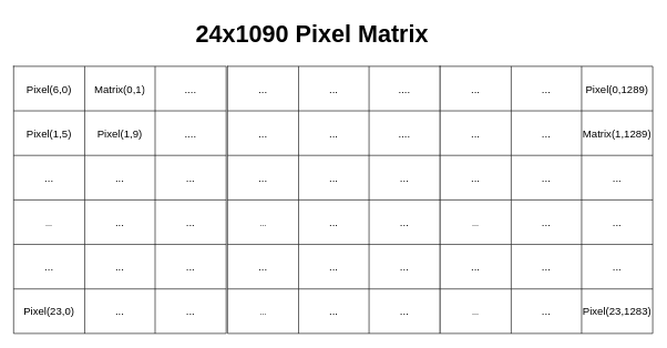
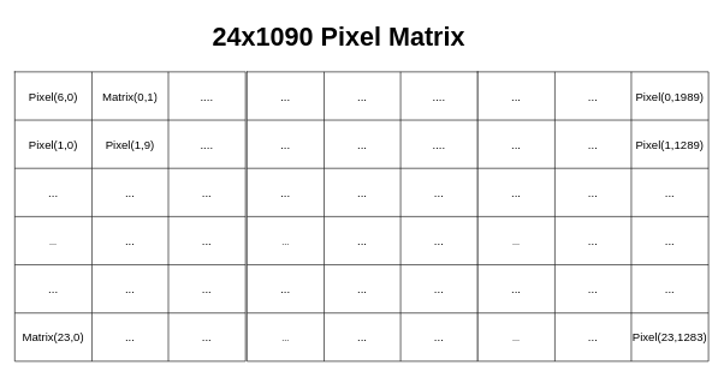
  <mxCell id="0" />
  <mxCell id="1" parent="0" />
  <mxCell id="2" value="" style="shape=table;startSize=0;container=1;collapsible=0;childLayout=tableLayout;fontSize=16;shadow=0;" parent="1" vertex="1"><mxGeometry x="342" y="99" width="320" height="402" as="geometry" /></mxCell>
  <mxCell id="3" value="" style="shape=tableRow;horizontal=0;startSize=0;swimlaneHead=0;swimlaneBody=0;strokeColor=inherit;top=0;left=0;bottom=0;right=0;collapsible=0;dropTarget=0;fillColor=none;points=[[0,0.5],[1,0.5]];portConstraint=eastwest;fontSize=16;" parent="2" vertex="1"><mxGeometry width="320" height="67" as="geometry" /></mxCell>
  <mxCell id="4" value="..." style="shape=partialRectangle;html=1;whiteSpace=wrap;connectable=0;strokeColor=inherit;overflow=hidden;fillColor=none;top=0;left=0;bottom=0;right=0;pointerEvents=1;fontSize=16;" parent="3" vertex="1"><mxGeometry width="107" height="67" as="geometry"><mxRectangle width="107" height="67" as="alternateBounds" /></mxGeometry></mxCell>
  <mxCell id="5" value="..." style="shape=partialRectangle;html=1;whiteSpace=wrap;connectable=0;strokeColor=inherit;overflow=hidden;fillColor=none;top=0;left=0;bottom=0;right=0;pointerEvents=1;fontSize=16;" parent="3" vertex="1"><mxGeometry x="107" width="106" height="67" as="geometry"><mxRectangle width="106" height="67" as="alternateBounds" /></mxGeometry></mxCell>
  <mxCell id="6" value="...." style="shape=partialRectangle;html=1;whiteSpace=wrap;connectable=0;strokeColor=inherit;overflow=hidden;fillColor=none;top=0;left=0;bottom=0;right=0;pointerEvents=1;fontSize=16;" parent="3" vertex="1"><mxGeometry x="213" width="107" height="67" as="geometry"><mxRectangle width="107" height="67" as="alternateBounds" /></mxGeometry></mxCell>
  <mxCell id="7" value="" style="shape=tableRow;horizontal=0;startSize=0;swimlaneHead=0;swimlaneBody=0;strokeColor=inherit;top=0;left=0;bottom=0;right=0;collapsible=0;dropTarget=0;fillColor=none;points=[[0,0.5],[1,0.5]];portConstraint=eastwest;fontSize=16;" parent="2" vertex="1"><mxGeometry y="67" width="320" height="67" as="geometry" /></mxCell>
  <mxCell id="8" value="..." style="shape=partialRectangle;html=1;whiteSpace=wrap;connectable=0;strokeColor=inherit;overflow=hidden;fillColor=none;top=0;left=0;bottom=0;right=0;pointerEvents=1;fontSize=16;" parent="7" vertex="1"><mxGeometry width="107" height="67" as="geometry"><mxRectangle width="107" height="67" as="alternateBounds" /></mxGeometry></mxCell>
  <mxCell id="9" value="..." style="shape=partialRectangle;html=1;whiteSpace=wrap;connectable=0;strokeColor=inherit;overflow=hidden;fillColor=none;top=0;left=0;bottom=0;right=0;pointerEvents=1;fontSize=16;" parent="7" vertex="1"><mxGeometry x="107" width="106" height="67" as="geometry"><mxRectangle width="106" height="67" as="alternateBounds" /></mxGeometry></mxCell>
  <mxCell id="10" value="...." style="shape=partialRectangle;html=1;whiteSpace=wrap;connectable=0;strokeColor=inherit;overflow=hidden;fillColor=none;top=0;left=0;bottom=0;right=0;pointerEvents=1;fontSize=16;" parent="7" vertex="1"><mxGeometry x="213" width="107" height="67" as="geometry"><mxRectangle width="107" height="67" as="alternateBounds" /></mxGeometry></mxCell>
  <mxCell id="11" value="" style="shape=tableRow;horizontal=0;startSize=0;swimlaneHead=0;swimlaneBody=0;strokeColor=inherit;top=0;left=0;bottom=0;right=0;collapsible=0;dropTarget=0;fillColor=none;points=[[0,0.5],[1,0.5]];portConstraint=eastwest;fontSize=16;" parent="2" vertex="1"><mxGeometry y="134" width="320" height="67" as="geometry" /></mxCell>
  <mxCell id="12" value="..." style="shape=partialRectangle;html=1;whiteSpace=wrap;connectable=0;strokeColor=inherit;overflow=hidden;fillColor=none;top=0;left=0;bottom=0;right=0;pointerEvents=1;fontSize=16;" parent="11" vertex="1"><mxGeometry width="107" height="67" as="geometry"><mxRectangle width="107" height="67" as="alternateBounds" /></mxGeometry></mxCell>
  <mxCell id="13" value="..." style="shape=partialRectangle;html=1;whiteSpace=wrap;connectable=0;strokeColor=inherit;overflow=hidden;fillColor=none;top=0;left=0;bottom=0;right=0;pointerEvents=1;fontSize=16;" parent="11" vertex="1"><mxGeometry x="107" width="106" height="67" as="geometry"><mxRectangle width="106" height="67" as="alternateBounds" /></mxGeometry></mxCell>
  <mxCell id="14" value="..." style="shape=partialRectangle;html=1;whiteSpace=wrap;connectable=0;strokeColor=inherit;overflow=hidden;fillColor=none;top=0;left=0;bottom=0;right=0;pointerEvents=1;fontSize=16;" parent="11" vertex="1"><mxGeometry x="213" width="107" height="67" as="geometry"><mxRectangle width="107" height="67" as="alternateBounds" /></mxGeometry></mxCell>
  <mxCell id="15" value="" style="shape=tableRow;horizontal=0;startSize=0;swimlaneHead=0;swimlaneBody=0;strokeColor=inherit;top=0;left=0;bottom=0;right=0;collapsible=0;dropTarget=0;fillColor=none;points=[[0,0.5],[1,0.5]];portConstraint=eastwest;fontSize=16;" parent="2" vertex="1"><mxGeometry y="201" width="320" height="67" as="geometry" /></mxCell>
  <mxCell id="16" value="&lt;font style=&quot;font-size: 12px;&quot;&gt;...&lt;/font&gt;" style="shape=partialRectangle;html=1;whiteSpace=wrap;connectable=0;strokeColor=inherit;overflow=hidden;fillColor=none;top=0;left=0;bottom=0;right=0;pointerEvents=1;fontSize=16;" parent="15" vertex="1"><mxGeometry width="107" height="67" as="geometry"><mxRectangle width="107" height="67" as="alternateBounds" /></mxGeometry></mxCell>
  <mxCell id="17" value="..." style="shape=partialRectangle;html=1;whiteSpace=wrap;connectable=0;strokeColor=inherit;overflow=hidden;fillColor=none;top=0;left=0;bottom=0;right=0;pointerEvents=1;fontSize=16;" parent="15" vertex="1"><mxGeometry x="107" width="106" height="67" as="geometry"><mxRectangle width="106" height="67" as="alternateBounds" /></mxGeometry></mxCell>
  <mxCell id="18" value="..." style="shape=partialRectangle;html=1;whiteSpace=wrap;connectable=0;strokeColor=inherit;overflow=hidden;fillColor=none;top=0;left=0;bottom=0;right=0;pointerEvents=1;fontSize=16;" parent="15" vertex="1"><mxGeometry x="213" width="107" height="67" as="geometry"><mxRectangle width="107" height="67" as="alternateBounds" /></mxGeometry></mxCell>
  <mxCell id="19" value="" style="shape=tableRow;horizontal=0;startSize=0;swimlaneHead=0;swimlaneBody=0;strokeColor=inherit;top=0;left=0;bottom=0;right=0;collapsible=0;dropTarget=0;fillColor=none;points=[[0,0.5],[1,0.5]];portConstraint=eastwest;fontSize=16;" parent="2" vertex="1"><mxGeometry y="268" width="320" height="67" as="geometry" /></mxCell>
  <mxCell id="20" value="..." style="shape=partialRectangle;html=1;whiteSpace=wrap;connectable=0;strokeColor=inherit;overflow=hidden;fillColor=none;top=0;left=0;bottom=0;right=0;pointerEvents=1;fontSize=16;" parent="19" vertex="1"><mxGeometry width="107" height="67" as="geometry"><mxRectangle width="107" height="67" as="alternateBounds" /></mxGeometry></mxCell>
  <mxCell id="21" value="..." style="shape=partialRectangle;html=1;whiteSpace=wrap;connectable=0;strokeColor=inherit;overflow=hidden;fillColor=none;top=0;left=0;bottom=0;right=0;pointerEvents=1;fontSize=16;" parent="19" vertex="1"><mxGeometry x="107" width="106" height="67" as="geometry"><mxRectangle width="106" height="67" as="alternateBounds" /></mxGeometry></mxCell>
  <mxCell id="22" value="..." style="shape=partialRectangle;html=1;whiteSpace=wrap;connectable=0;strokeColor=inherit;overflow=hidden;fillColor=none;top=0;left=0;bottom=0;right=0;pointerEvents=1;fontSize=16;" parent="19" vertex="1"><mxGeometry x="213" width="107" height="67" as="geometry"><mxRectangle width="107" height="67" as="alternateBounds" /></mxGeometry></mxCell>
  <mxCell id="23" value="" style="shape=tableRow;horizontal=0;startSize=0;swimlaneHead=0;swimlaneBody=0;strokeColor=inherit;top=0;left=0;bottom=0;right=0;collapsible=0;dropTarget=0;fillColor=none;points=[[0,0.5],[1,0.5]];portConstraint=eastwest;fontSize=16;" parent="2" vertex="1"><mxGeometry y="335" width="320" height="67" as="geometry" /></mxCell>
  <mxCell id="24" value="&lt;font style=&quot;font-size: 12px;&quot;&gt;...&lt;/font&gt;" style="shape=partialRectangle;html=1;whiteSpace=wrap;connectable=0;strokeColor=inherit;overflow=hidden;fillColor=none;top=0;left=0;bottom=0;right=0;pointerEvents=1;fontSize=16;" parent="23" vertex="1"><mxGeometry width="107" height="67" as="geometry"><mxRectangle width="107" height="67" as="alternateBounds" /></mxGeometry></mxCell>
  <mxCell id="25" value="..." style="shape=partialRectangle;html=1;whiteSpace=wrap;connectable=0;strokeColor=inherit;overflow=hidden;fillColor=none;top=0;left=0;bottom=0;right=0;pointerEvents=1;fontSize=16;" parent="23" vertex="1"><mxGeometry x="107" width="106" height="67" as="geometry"><mxRectangle width="106" height="67" as="alternateBounds" /></mxGeometry></mxCell>
  <mxCell id="26" value="..." style="shape=partialRectangle;html=1;whiteSpace=wrap;connectable=0;strokeColor=inherit;overflow=hidden;fillColor=none;top=0;left=0;bottom=0;right=0;pointerEvents=1;fontSize=16;" parent="23" vertex="1"><mxGeometry x="213" width="107" height="67" as="geometry"><mxRectangle width="107" height="67" as="alternateBounds" /></mxGeometry></mxCell>
  <mxCell id="27" value="" style="shape=table;startSize=0;container=1;collapsible=0;childLayout=tableLayout;fontSize=16;" parent="1" vertex="1"><mxGeometry x="20" y="99" width="320" height="402" as="geometry" /></mxCell>
  <mxCell id="28" value="" style="shape=tableRow;horizontal=0;startSize=0;swimlaneHead=0;swimlaneBody=0;strokeColor=inherit;top=0;left=0;bottom=0;right=0;collapsible=0;dropTarget=0;fillColor=none;points=[[0,0.5],[1,0.5]];portConstraint=eastwest;fontSize=16;" parent="27" vertex="1"><mxGeometry width="320" height="67" as="geometry" /></mxCell>
  <mxCell id="29" value="Pixel(6,0)" style="shape=partialRectangle;html=1;whiteSpace=wrap;connectable=0;strokeColor=inherit;overflow=hidden;fillColor=none;top=0;left=0;bottom=0;right=0;pointerEvents=1;fontSize=16;" parent="28" vertex="1"><mxGeometry width="107" height="67" as="geometry"><mxRectangle width="107" height="67" as="alternateBounds" /></mxGeometry></mxCell>
  <mxCell id="30" value="Matrix(0,1)" style="shape=partialRectangle;html=1;whiteSpace=wrap;connectable=0;strokeColor=inherit;overflow=hidden;fillColor=none;top=0;left=0;bottom=0;right=0;pointerEvents=1;fontSize=16;" parent="28" vertex="1"><mxGeometry x="107" width="106" height="67" as="geometry"><mxRectangle width="106" height="67" as="alternateBounds" /></mxGeometry></mxCell>
  <mxCell id="31" value="...." style="shape=partialRectangle;html=1;whiteSpace=wrap;connectable=0;strokeColor=inherit;overflow=hidden;fillColor=none;top=0;left=0;bottom=0;right=0;pointerEvents=1;fontSize=16;" parent="28" vertex="1"><mxGeometry x="213" width="107" height="67" as="geometry"><mxRectangle width="107" height="67" as="alternateBounds" /></mxGeometry></mxCell>
  <mxCell id="32" value="" style="shape=tableRow;horizontal=0;startSize=0;swimlaneHead=0;swimlaneBody=0;strokeColor=inherit;top=0;left=0;bottom=0;right=0;collapsible=0;dropTarget=0;fillColor=none;points=[[0,0.5],[1,0.5]];portConstraint=eastwest;fontSize=16;" parent="27" vertex="1"><mxGeometry y="67" width="320" height="67" as="geometry" /></mxCell>
- <mxCell id="33" value="Pixel(1,5)" style="shape=partialRectangle;html=1;whiteSpace=wrap;connectable=0;strokeColor=inherit;overflow=hidden;fillColor=none;top=0;left=0;bottom=0;right=0;pointerEvents=1;fontSize=16;" parent="32" vertex="1"><mxGeometry width="107" height="67" as="geometry"><mxRectangle width="107" height="67" as="alternateBounds" /></mxGeometry></mxCell>
+ <mxCell id="33" value="Pixel(1,0)" style="shape=partialRectangle;html=1;whiteSpace=wrap;connectable=0;strokeColor=inherit;overflow=hidden;fillColor=none;top=0;left=0;bottom=0;right=0;pointerEvents=1;fontSize=16;" parent="32" vertex="1"><mxGeometry width="107" height="67" as="geometry"><mxRectangle width="107" height="67" as="alternateBounds" /></mxGeometry></mxCell>
  <mxCell id="34" value="Pixel(1,9)" style="shape=partialRectangle;html=1;whiteSpace=wrap;connectable=0;strokeColor=inherit;overflow=hidden;fillColor=none;top=0;left=0;bottom=0;right=0;pointerEvents=1;fontSize=16;" parent="32" vertex="1"><mxGeometry x="107" width="106" height="67" as="geometry"><mxRectangle width="106" height="67" as="alternateBounds" /></mxGeometry></mxCell>
  <mxCell id="35" value="...." style="shape=partialRectangle;html=1;whiteSpace=wrap;connectable=0;strokeColor=inherit;overflow=hidden;fillColor=none;top=0;left=0;bottom=0;right=0;pointerEvents=1;fontSize=16;" parent="32" vertex="1"><mxGeometry x="213" width="107" height="67" as="geometry"><mxRectangle width="107" height="67" as="alternateBounds" /></mxGeometry></mxCell>
  <mxCell id="36" value="" style="shape=tableRow;horizontal=0;startSize=0;swimlaneHead=0;swimlaneBody=0;strokeColor=inherit;top=0;left=0;bottom=0;right=0;collapsible=0;dropTarget=0;fillColor=none;points=[[0,0.5],[1,0.5]];portConstraint=eastwest;fontSize=16;" parent="27" vertex="1"><mxGeometry y="134" width="320" height="67" as="geometry" /></mxCell>
  <mxCell id="37" value="..." style="shape=partialRectangle;html=1;whiteSpace=wrap;connectable=0;strokeColor=inherit;overflow=hidden;fillColor=none;top=0;left=0;bottom=0;right=0;pointerEvents=1;fontSize=16;" parent="36" vertex="1"><mxGeometry width="107" height="67" as="geometry"><mxRectangle width="107" height="67" as="alternateBounds" /></mxGeometry></mxCell>
  <mxCell id="38" value="..." style="shape=partialRectangle;html=1;whiteSpace=wrap;connectable=0;strokeColor=inherit;overflow=hidden;fillColor=none;top=0;left=0;bottom=0;right=0;pointerEvents=1;fontSize=16;" parent="36" vertex="1"><mxGeometry x="107" width="106" height="67" as="geometry"><mxRectangle width="106" height="67" as="alternateBounds" /></mxGeometry></mxCell>
  <mxCell id="39" value="..." style="shape=partialRectangle;html=1;whiteSpace=wrap;connectable=0;strokeColor=inherit;overflow=hidden;fillColor=none;top=0;left=0;bottom=0;right=0;pointerEvents=1;fontSize=16;" parent="36" vertex="1"><mxGeometry x="213" width="107" height="67" as="geometry"><mxRectangle width="107" height="67" as="alternateBounds" /></mxGeometry></mxCell>
  <mxCell id="40" value="" style="shape=tableRow;horizontal=0;startSize=0;swimlaneHead=0;swimlaneBody=0;strokeColor=inherit;top=0;left=0;bottom=0;right=0;collapsible=0;dropTarget=0;fillColor=none;points=[[0,0.5],[1,0.5]];portConstraint=eastwest;fontSize=16;" parent="27" vertex="1"><mxGeometry y="201" width="320" height="67" as="geometry" /></mxCell>
  <mxCell id="41" value="&lt;font style=&quot;font-size: 12px;&quot;&gt;...&lt;/font&gt;" style="shape=partialRectangle;html=1;whiteSpace=wrap;connectable=0;strokeColor=inherit;overflow=hidden;fillColor=none;top=0;left=0;bottom=0;right=0;pointerEvents=1;fontSize=16;" parent="40" vertex="1"><mxGeometry width="107" height="67" as="geometry"><mxRectangle width="107" height="67" as="alternateBounds" /></mxGeometry></mxCell>
  <mxCell id="42" value="..." style="shape=partialRectangle;html=1;whiteSpace=wrap;connectable=0;strokeColor=inherit;overflow=hidden;fillColor=none;top=0;left=0;bottom=0;right=0;pointerEvents=1;fontSize=16;" parent="40" vertex="1"><mxGeometry x="107" width="106" height="67" as="geometry"><mxRectangle width="106" height="67" as="alternateBounds" /></mxGeometry></mxCell>
  <mxCell id="43" value="..." style="shape=partialRectangle;html=1;whiteSpace=wrap;connectable=0;strokeColor=inherit;overflow=hidden;fillColor=none;top=0;left=0;bottom=0;right=0;pointerEvents=1;fontSize=16;" parent="40" vertex="1"><mxGeometry x="213" width="107" height="67" as="geometry"><mxRectangle width="107" height="67" as="alternateBounds" /></mxGeometry></mxCell>
  <mxCell id="44" value="" style="shape=tableRow;horizontal=0;startSize=0;swimlaneHead=0;swimlaneBody=0;strokeColor=inherit;top=0;left=0;bottom=0;right=0;collapsible=0;dropTarget=0;fillColor=none;points=[[0,0.5],[1,0.5]];portConstraint=eastwest;fontSize=16;" parent="27" vertex="1"><mxGeometry y="268" width="320" height="67" as="geometry" /></mxCell>
  <mxCell id="45" value="..." style="shape=partialRectangle;html=1;whiteSpace=wrap;connectable=0;strokeColor=inherit;overflow=hidden;fillColor=none;top=0;left=0;bottom=0;right=0;pointerEvents=1;fontSize=16;" parent="44" vertex="1"><mxGeometry width="107" height="67" as="geometry"><mxRectangle width="107" height="67" as="alternateBounds" /></mxGeometry></mxCell>
  <mxCell id="46" value="..." style="shape=partialRectangle;html=1;whiteSpace=wrap;connectable=0;strokeColor=inherit;overflow=hidden;fillColor=none;top=0;left=0;bottom=0;right=0;pointerEvents=1;fontSize=16;" parent="44" vertex="1"><mxGeometry x="107" width="106" height="67" as="geometry"><mxRectangle width="106" height="67" as="alternateBounds" /></mxGeometry></mxCell>
  <mxCell id="47" value="..." style="shape=partialRectangle;html=1;whiteSpace=wrap;connectable=0;strokeColor=inherit;overflow=hidden;fillColor=none;top=0;left=0;bottom=0;right=0;pointerEvents=1;fontSize=16;" parent="44" vertex="1"><mxGeometry x="213" width="107" height="67" as="geometry"><mxRectangle width="107" height="67" as="alternateBounds" /></mxGeometry></mxCell>
  <mxCell id="48" value="" style="shape=tableRow;horizontal=0;startSize=0;swimlaneHead=0;swimlaneBody=0;strokeColor=inherit;top=0;left=0;bottom=0;right=0;collapsible=0;dropTarget=0;fillColor=none;points=[[0,0.5],[1,0.5]];portConstraint=eastwest;fontSize=16;" parent="27" vertex="1"><mxGeometry y="335" width="320" height="67" as="geometry" /></mxCell>
- <mxCell id="49" value="Pixel(23,0)" style="shape=partialRectangle;html=1;whiteSpace=wrap;connectable=0;strokeColor=inherit;overflow=hidden;fillColor=none;top=0;left=0;bottom=0;right=0;pointerEvents=1;fontSize=16;" parent="48" vertex="1"><mxGeometry width="107" height="67" as="geometry"><mxRectangle width="107" height="67" as="alternateBounds" /></mxGeometry></mxCell>
+ <mxCell id="49" value="Matrix(23,0)" style="shape=partialRectangle;html=1;whiteSpace=wrap;connectable=0;strokeColor=inherit;overflow=hidden;fillColor=none;top=0;left=0;bottom=0;right=0;pointerEvents=1;fontSize=16;" parent="48" vertex="1"><mxGeometry width="107" height="67" as="geometry"><mxRectangle width="107" height="67" as="alternateBounds" /></mxGeometry></mxCell>
  <mxCell id="50" value="..." style="shape=partialRectangle;html=1;whiteSpace=wrap;connectable=0;strokeColor=inherit;overflow=hidden;fillColor=none;top=0;left=0;bottom=0;right=0;pointerEvents=1;fontSize=16;" parent="48" vertex="1"><mxGeometry x="107" width="106" height="67" as="geometry"><mxRectangle width="106" height="67" as="alternateBounds" /></mxGeometry></mxCell>
  <mxCell id="51" value="..." style="shape=partialRectangle;html=1;whiteSpace=wrap;connectable=0;strokeColor=inherit;overflow=hidden;fillColor=none;top=0;left=0;bottom=0;right=0;pointerEvents=1;fontSize=16;" parent="48" vertex="1"><mxGeometry x="213" width="107" height="67" as="geometry"><mxRectangle width="107" height="67" as="alternateBounds" /></mxGeometry></mxCell>
  <mxCell id="52" value="" style="shape=table;startSize=0;container=1;collapsible=0;childLayout=tableLayout;fontSize=16;" parent="1" vertex="1"><mxGeometry x="662" y="99" width="320" height="402" as="geometry" /></mxCell>
  <mxCell id="53" value="" style="shape=tableRow;horizontal=0;startSize=0;swimlaneHead=0;swimlaneBody=0;strokeColor=inherit;top=0;left=0;bottom=0;right=0;collapsible=0;dropTarget=0;fillColor=none;points=[[0,0.5],[1,0.5]];portConstraint=eastwest;fontSize=16;" parent="52" vertex="1"><mxGeometry width="320" height="67" as="geometry" /></mxCell>
  <mxCell id="54" value="..." style="shape=partialRectangle;html=1;whiteSpace=wrap;connectable=0;strokeColor=inherit;overflow=hidden;fillColor=none;top=0;left=0;bottom=0;right=0;pointerEvents=1;fontSize=16;" parent="53" vertex="1"><mxGeometry width="107" height="67" as="geometry"><mxRectangle width="107" height="67" as="alternateBounds" /></mxGeometry></mxCell>
  <mxCell id="55" value="..." style="shape=partialRectangle;html=1;whiteSpace=wrap;connectable=0;strokeColor=inherit;overflow=hidden;fillColor=none;top=0;left=0;bottom=0;right=0;pointerEvents=1;fontSize=16;" parent="53" vertex="1"><mxGeometry x="107" width="106" height="67" as="geometry"><mxRectangle width="106" height="67" as="alternateBounds" /></mxGeometry></mxCell>
- <mxCell id="56" value="Pixel(0,1289)" style="shape=partialRectangle;html=1;whiteSpace=wrap;connectable=0;strokeColor=inherit;overflow=hidden;fillColor=none;top=0;left=0;bottom=0;right=0;pointerEvents=1;fontSize=16;" parent="53" vertex="1"><mxGeometry x="213" width="107" height="67" as="geometry"><mxRectangle width="107" height="67" as="alternateBounds" /></mxGeometry></mxCell>
+ <mxCell id="56" value="Pixel(0,1989)" style="shape=partialRectangle;html=1;whiteSpace=wrap;connectable=0;strokeColor=inherit;overflow=hidden;fillColor=none;top=0;left=0;bottom=0;right=0;pointerEvents=1;fontSize=16;" parent="53" vertex="1"><mxGeometry x="213" width="107" height="67" as="geometry"><mxRectangle width="107" height="67" as="alternateBounds" /></mxGeometry></mxCell>
  <mxCell id="57" value="" style="shape=tableRow;horizontal=0;startSize=0;swimlaneHead=0;swimlaneBody=0;strokeColor=inherit;top=0;left=0;bottom=0;right=0;collapsible=0;dropTarget=0;fillColor=none;points=[[0,0.5],[1,0.5]];portConstraint=eastwest;fontSize=16;" parent="52" vertex="1"><mxGeometry y="67" width="320" height="67" as="geometry" /></mxCell>
  <mxCell id="58" value="..." style="shape=partialRectangle;html=1;whiteSpace=wrap;connectable=0;strokeColor=inherit;overflow=hidden;fillColor=none;top=0;left=0;bottom=0;right=0;pointerEvents=1;fontSize=16;" parent="57" vertex="1"><mxGeometry width="107" height="67" as="geometry"><mxRectangle width="107" height="67" as="alternateBounds" /></mxGeometry></mxCell>
  <mxCell id="59" value="..." style="shape=partialRectangle;html=1;whiteSpace=wrap;connectable=0;strokeColor=inherit;overflow=hidden;fillColor=none;top=0;left=0;bottom=0;right=0;pointerEvents=1;fontSize=16;" parent="57" vertex="1"><mxGeometry x="107" width="106" height="67" as="geometry"><mxRectangle width="106" height="67" as="alternateBounds" /></mxGeometry></mxCell>
- <mxCell id="60" value="Matrix(1,1289)" style="shape=partialRectangle;html=1;whiteSpace=wrap;connectable=0;strokeColor=inherit;overflow=hidden;fillColor=none;top=0;left=0;bottom=0;right=0;pointerEvents=1;fontSize=16;" parent="57" vertex="1"><mxGeometry x="213" width="107" height="67" as="geometry"><mxRectangle width="107" height="67" as="alternateBounds" /></mxGeometry></mxCell>
+ <mxCell id="60" value="Pixel(1,1289)" style="shape=partialRectangle;html=1;whiteSpace=wrap;connectable=0;strokeColor=inherit;overflow=hidden;fillColor=none;top=0;left=0;bottom=0;right=0;pointerEvents=1;fontSize=16;" parent="57" vertex="1"><mxGeometry x="213" width="107" height="67" as="geometry"><mxRectangle width="107" height="67" as="alternateBounds" /></mxGeometry></mxCell>
  <mxCell id="61" value="" style="shape=tableRow;horizontal=0;startSize=0;swimlaneHead=0;swimlaneBody=0;strokeColor=inherit;top=0;left=0;bottom=0;right=0;collapsible=0;dropTarget=0;fillColor=none;points=[[0,0.5],[1,0.5]];portConstraint=eastwest;fontSize=16;" parent="52" vertex="1"><mxGeometry y="134" width="320" height="67" as="geometry" /></mxCell>
  <mxCell id="62" value="..." style="shape=partialRectangle;html=1;whiteSpace=wrap;connectable=0;strokeColor=inherit;overflow=hidden;fillColor=none;top=0;left=0;bottom=0;right=0;pointerEvents=1;fontSize=16;" parent="61" vertex="1"><mxGeometry width="107" height="67" as="geometry"><mxRectangle width="107" height="67" as="alternateBounds" /></mxGeometry></mxCell>
  <mxCell id="63" value="..." style="shape=partialRectangle;html=1;whiteSpace=wrap;connectable=0;strokeColor=inherit;overflow=hidden;fillColor=none;top=0;left=0;bottom=0;right=0;pointerEvents=1;fontSize=16;" parent="61" vertex="1"><mxGeometry x="107" width="106" height="67" as="geometry"><mxRectangle width="106" height="67" as="alternateBounds" /></mxGeometry></mxCell>
  <mxCell id="64" value="..." style="shape=partialRectangle;html=1;whiteSpace=wrap;connectable=0;strokeColor=inherit;overflow=hidden;fillColor=none;top=0;left=0;bottom=0;right=0;pointerEvents=1;fontSize=16;" parent="61" vertex="1"><mxGeometry x="213" width="107" height="67" as="geometry"><mxRectangle width="107" height="67" as="alternateBounds" /></mxGeometry></mxCell>
  <mxCell id="65" value="" style="shape=tableRow;horizontal=0;startSize=0;swimlaneHead=0;swimlaneBody=0;strokeColor=inherit;top=0;left=0;bottom=0;right=0;collapsible=0;dropTarget=0;fillColor=none;points=[[0,0.5],[1,0.5]];portConstraint=eastwest;fontSize=16;" parent="52" vertex="1"><mxGeometry y="201" width="320" height="67" as="geometry" /></mxCell>
  <mxCell id="66" value="&lt;font style=&quot;font-size: 12px;&quot;&gt;...&lt;/font&gt;" style="shape=partialRectangle;html=1;whiteSpace=wrap;connectable=0;strokeColor=inherit;overflow=hidden;fillColor=none;top=0;left=0;bottom=0;right=0;pointerEvents=1;fontSize=16;" parent="65" vertex="1"><mxGeometry width="107" height="67" as="geometry"><mxRectangle width="107" height="67" as="alternateBounds" /></mxGeometry></mxCell>
  <mxCell id="67" value="..." style="shape=partialRectangle;html=1;whiteSpace=wrap;connectable=0;strokeColor=inherit;overflow=hidden;fillColor=none;top=0;left=0;bottom=0;right=0;pointerEvents=1;fontSize=16;" parent="65" vertex="1"><mxGeometry x="107" width="106" height="67" as="geometry"><mxRectangle width="106" height="67" as="alternateBounds" /></mxGeometry></mxCell>
  <mxCell id="68" value="..." style="shape=partialRectangle;html=1;whiteSpace=wrap;connectable=0;strokeColor=inherit;overflow=hidden;fillColor=none;top=0;left=0;bottom=0;right=0;pointerEvents=1;fontSize=16;" parent="65" vertex="1"><mxGeometry x="213" width="107" height="67" as="geometry"><mxRectangle width="107" height="67" as="alternateBounds" /></mxGeometry></mxCell>
  <mxCell id="69" value="" style="shape=tableRow;horizontal=0;startSize=0;swimlaneHead=0;swimlaneBody=0;strokeColor=inherit;top=0;left=0;bottom=0;right=0;collapsible=0;dropTarget=0;fillColor=none;points=[[0,0.5],[1,0.5]];portConstraint=eastwest;fontSize=16;" parent="52" vertex="1"><mxGeometry y="268" width="320" height="67" as="geometry" /></mxCell>
  <mxCell id="70" value="..." style="shape=partialRectangle;html=1;whiteSpace=wrap;connectable=0;strokeColor=inherit;overflow=hidden;fillColor=none;top=0;left=0;bottom=0;right=0;pointerEvents=1;fontSize=16;" parent="69" vertex="1"><mxGeometry width="107" height="67" as="geometry"><mxRectangle width="107" height="67" as="alternateBounds" /></mxGeometry></mxCell>
  <mxCell id="71" value="..." style="shape=partialRectangle;html=1;whiteSpace=wrap;connectable=0;strokeColor=inherit;overflow=hidden;fillColor=none;top=0;left=0;bottom=0;right=0;pointerEvents=1;fontSize=16;" parent="69" vertex="1"><mxGeometry x="107" width="106" height="67" as="geometry"><mxRectangle width="106" height="67" as="alternateBounds" /></mxGeometry></mxCell>
  <mxCell id="72" value="..." style="shape=partialRectangle;html=1;whiteSpace=wrap;connectable=0;strokeColor=inherit;overflow=hidden;fillColor=none;top=0;left=0;bottom=0;right=0;pointerEvents=1;fontSize=16;" parent="69" vertex="1"><mxGeometry x="213" width="107" height="67" as="geometry"><mxRectangle width="107" height="67" as="alternateBounds" /></mxGeometry></mxCell>
  <mxCell id="73" value="" style="shape=tableRow;horizontal=0;startSize=0;swimlaneHead=0;swimlaneBody=0;strokeColor=inherit;top=0;left=0;bottom=0;right=0;collapsible=0;dropTarget=0;fillColor=none;points=[[0,0.5],[1,0.5]];portConstraint=eastwest;fontSize=16;" parent="52" vertex="1"><mxGeometry y="335" width="320" height="67" as="geometry" /></mxCell>
  <mxCell id="74" value="&lt;font style=&quot;font-size: 12px;&quot;&gt;...&lt;/font&gt;" style="shape=partialRectangle;html=1;whiteSpace=wrap;connectable=0;strokeColor=inherit;overflow=hidden;fillColor=none;top=0;left=0;bottom=0;right=0;pointerEvents=1;fontSize=16;" parent="73" vertex="1"><mxGeometry width="107" height="67" as="geometry"><mxRectangle width="107" height="67" as="alternateBounds" /></mxGeometry></mxCell>
  <mxCell id="75" value="..." style="shape=partialRectangle;html=1;whiteSpace=wrap;connectable=0;strokeColor=inherit;overflow=hidden;fillColor=none;top=0;left=0;bottom=0;right=0;pointerEvents=1;fontSize=16;" parent="73" vertex="1"><mxGeometry x="107" width="106" height="67" as="geometry"><mxRectangle width="106" height="67" as="alternateBounds" /></mxGeometry></mxCell>
  <mxCell id="76" value="Pixel(23,1283)" style="shape=partialRectangle;html=1;whiteSpace=wrap;connectable=0;strokeColor=inherit;overflow=hidden;fillColor=none;top=0;left=0;bottom=0;right=0;pointerEvents=1;fontSize=16;" parent="73" vertex="1"><mxGeometry x="213" width="107" height="67" as="geometry"><mxRectangle width="107" height="67" as="alternateBounds" /></mxGeometry></mxCell>
  <mxCell id="77" value="&lt;font style=&quot;font-size: 36px;&quot;&gt;&lt;b&gt;24x1090 Pixel Matrix&lt;/b&gt;&lt;/font&gt;" style="text;html=1;align=center;verticalAlign=middle;resizable=0;points=[];autosize=1;strokeColor=none;fillColor=none;" parent="1" vertex="1"><mxGeometry x="284" y="20" width="370" height="60" as="geometry" /></mxCell>
